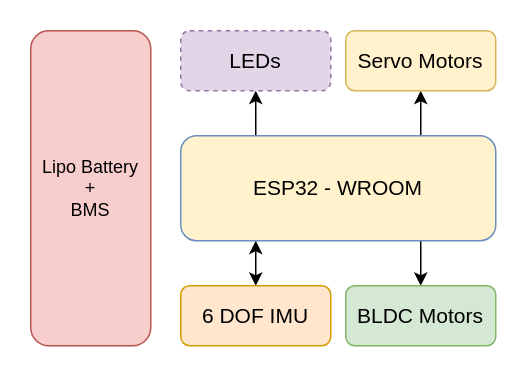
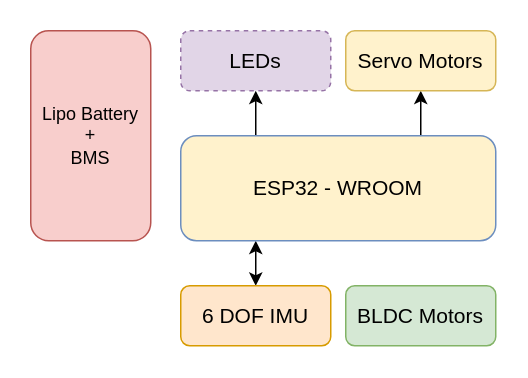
  <mxCell id="0" />
  <mxCell id="1" parent="0" />
  <mxCell id="2" style="edgeStyle=orthogonalEdgeStyle;rounded=0;orthogonalLoop=1;jettySize=auto;html=1;exitX=0.25;exitY=0;exitDx=0;exitDy=0;entryX=0.5;entryY=1;entryDx=0;entryDy=0;fontSize=14;" parent="1" source="7" target="9" edge="1"><mxGeometry relative="1" as="geometry" /></mxCell>
  <mxCell id="3" style="edgeStyle=orthogonalEdgeStyle;rounded=0;orthogonalLoop=1;jettySize=auto;html=1;entryX=0.5;entryY=0;entryDx=0;entryDy=0;fontSize=14;strokeColor=none;startArrow=classic;startFill=1;" parent="1" source="7" edge="1"><mxGeometry relative="1" as="geometry"><Array as="points"><mxPoint x="280" y="170" /><mxPoint x="280" y="170" /></Array><mxPoint x="280" y="190" as="targetPoint" /></mxGeometry></mxCell>
  <mxCell id="4" style="edgeStyle=orthogonalEdgeStyle;rounded=0;orthogonalLoop=1;jettySize=auto;html=1;entryX=0.5;entryY=0;entryDx=0;entryDy=0;fontSize=14;startArrow=classic;startFill=1;" parent="1" source="7" edge="1"><mxGeometry relative="1" as="geometry"><Array as="points"><mxPoint x="170" y="170" /><mxPoint x="170" y="170" /></Array><mxPoint x="170" y="190" as="targetPoint" /></mxGeometry></mxCell>
  <mxCell id="5" style="edgeStyle=orthogonalEdgeStyle;rounded=0;orthogonalLoop=1;jettySize=auto;html=1;entryX=0.5;entryY=1;entryDx=0;entryDy=0;fontColor=none;" parent="1" source="7" target="10" edge="1"><mxGeometry relative="1" as="geometry"><Array as="points"><mxPoint x="280" y="80" /><mxPoint x="280" y="80" /></Array></mxGeometry></mxCell>
- <mxCell id="6" style="edgeStyle=orthogonalEdgeStyle;rounded=0;orthogonalLoop=1;jettySize=auto;html=1;entryX=0.5;entryY=0;entryDx=0;entryDy=0;fontColor=none;" parent="1" source="7" target="12" edge="1"><mxGeometry relative="1" as="geometry"><Array as="points"><mxPoint x="280" y="170" /><mxPoint x="280" y="170" /></Array></mxGeometry></mxCell>
  <mxCell id="7" value="&lt;font style=&quot;font-size: 14px&quot;&gt;ESP32 - WROOM&lt;/font&gt;" style="rounded=1;whiteSpace=wrap;html=1;fillColor=#fff2cc;strokeColor=#6c8ebf;" parent="1" vertex="1"><mxGeometry x="120" y="90" width="210" height="70" as="geometry" /></mxCell>
- <mxCell id="8" value="Lipo Battery&lt;br&gt;+&lt;br&gt;BMS" style="rounded=1;whiteSpace=wrap;html=1;fillColor=#f8cecc;strokeColor=#b85450;" parent="1" vertex="1"><mxGeometry x="20" y="20" width="80" height="210" as="geometry" /></mxCell>
+ <mxCell id="8" value="Lipo Battery&lt;br&gt;+&lt;br&gt;BMS" style="rounded=1;whiteSpace=wrap;html=1;fillColor=#f8cecc;strokeColor=#b85450;" parent="1" vertex="1"><mxGeometry x="20" y="20" width="80" height="140" as="geometry" /></mxCell>
  <mxCell id="9" value="LEDs" style="rounded=1;whiteSpace=wrap;html=1;fontSize=14;fillColor=#e1d5e7;strokeColor=#9673a6;dashed=1;" parent="1" vertex="1"><mxGeometry x="120" y="20" width="100" height="40" as="geometry" /></mxCell>
  <mxCell id="10" value="Servo Motors" style="rounded=1;whiteSpace=wrap;html=1;fontSize=14;fillColor=#fff2cc;strokeColor=#d6b656;" parent="1" vertex="1"><mxGeometry x="230" y="20" width="100" height="40" as="geometry" /></mxCell>
  <mxCell id="11" value="6 DOF IMU" style="rounded=1;whiteSpace=wrap;html=1;fontSize=14;fillColor=#ffe6cc;strokeColor=#d79b00;" parent="1" vertex="1"><mxGeometry x="120" y="190" width="100" height="40" as="geometry" /></mxCell>
  <mxCell id="12" value="BLDC Motors" style="rounded=1;whiteSpace=wrap;html=1;fontSize=14;fillColor=#d5e8d4;strokeColor=#82b366;" parent="1" vertex="1"><mxGeometry x="230" y="190" width="100" height="40" as="geometry" /></mxCell>
